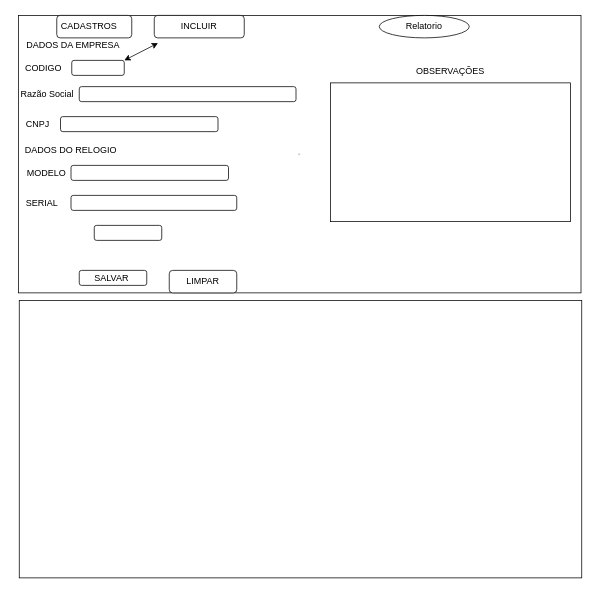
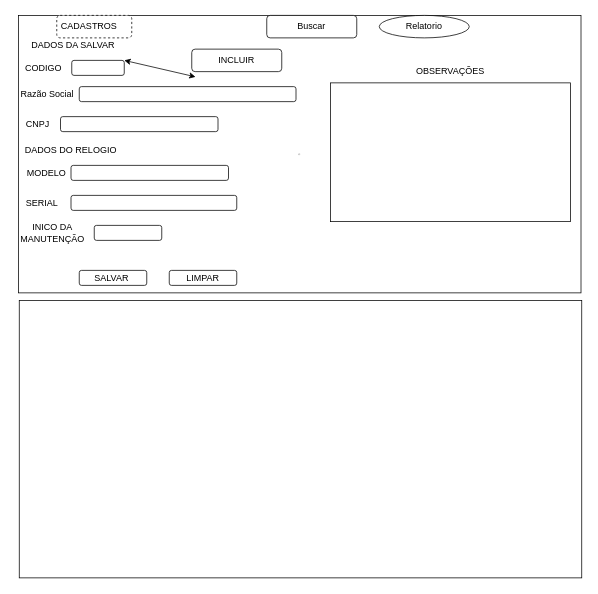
  <mxCell id="0" />
  <mxCell id="1" parent="0" />
  <mxCell id="2" value="&lt;hr&gt;" style="rounded=0;whiteSpace=wrap;html=1;" parent="1" vertex="1"><mxGeometry x="24" y="20" width="750" height="370" as="geometry" /></mxCell>
  <mxCell id="3" value="" style="rounded=0;whiteSpace=wrap;html=1;" parent="1" vertex="1"><mxGeometry x="25" y="400" width="750" height="370" as="geometry" /></mxCell>
- <mxCell id="4" value="&lt;br&gt;&amp;nbsp;CADASTROS&amp;nbsp; &amp;nbsp; &amp;nbsp; &amp;nbsp; &amp;nbsp;&amp;nbsp;" style="rounded=1;whiteSpace=wrap;html=1;" parent="1" vertex="1"><mxGeometry x="75" y="20" width="100" height="30" as="geometry" /></mxCell>
- <mxCell id="5" value="INCLUIR" style="rounded=1;whiteSpace=wrap;html=1;" parent="1" vertex="1"><mxGeometry x="205" y="20" width="120" height="30" as="geometry" /></mxCell>
+ <mxCell id="4" value="&lt;br&gt;&amp;nbsp;CADASTROS&amp;nbsp; &amp;nbsp; &amp;nbsp; &amp;nbsp; &amp;nbsp;&amp;nbsp;" style="rounded=1;whiteSpace=wrap;html=1;dashed=1;" parent="1" vertex="1"><mxGeometry x="75" y="20" width="100" height="30" as="geometry" /></mxCell>
+ <mxCell id="5" value="INCLUIR" style="rounded=1;whiteSpace=wrap;html=1;" parent="1" vertex="1"><mxGeometry x="255" y="65" width="120" height="30" as="geometry" /></mxCell>
+ <mxCell id="6" value="Buscar" style="rounded=1;whiteSpace=wrap;html=1;" parent="1" vertex="1"><mxGeometry x="355" y="20" width="120" height="30" as="geometry" /></mxCell>
  <mxCell id="7" value="Relatorio" style="ellipse;whiteSpace=wrap;html=1;" parent="1" vertex="1"><mxGeometry x="505" y="20" width="120" height="30" as="geometry" /></mxCell>
  <mxCell id="8" value="" style="endArrow=classic;startArrow=classic;html=1;rounded=0;exitX=1;exitY=0;exitDx=0;exitDy=0;entryX=0.042;entryY=1.233;entryDx=0;entryDy=0;entryPerimeter=0;" parent="1" source="9" target="5" edge="1"><mxGeometry width="50" height="50" relative="1" as="geometry"><mxPoint x="145" y="80" as="sourcePoint" /><mxPoint x="235" y="50" as="targetPoint" /></mxGeometry></mxCell>
  <mxCell id="9" value="" style="rounded=1;whiteSpace=wrap;html=1;" parent="1" vertex="1"><mxGeometry x="95" y="80" width="70" height="20" as="geometry" /></mxCell>
  <mxCell id="10" value="CODIGO" style="text;html=1;strokeColor=none;fillColor=none;align=center;verticalAlign=middle;whiteSpace=wrap;rounded=0;" parent="1" vertex="1"><mxGeometry x="25" y="80" width="65" height="20" as="geometry" /></mxCell>
- <mxCell id="11" value="DADOS DA EMPRESA" style="text;html=1;strokeColor=none;fillColor=none;align=center;verticalAlign=middle;whiteSpace=wrap;rounded=0;" parent="1" vertex="1"><mxGeometry x="27.5" y="50" width="137.5" height="20" as="geometry" /></mxCell>
+ <mxCell id="11" value="DADOS DA SALVAR" style="text;html=1;strokeColor=none;fillColor=none;align=center;verticalAlign=middle;whiteSpace=wrap;rounded=0;" parent="1" vertex="1"><mxGeometry x="27.5" y="50" width="137.5" height="20" as="geometry" /></mxCell>
  <mxCell id="12" value="" style="rounded=1;whiteSpace=wrap;html=1;" parent="1" vertex="1"><mxGeometry x="105" y="115" width="289" height="20" as="geometry" /></mxCell>
  <mxCell id="13" value="Razão Social" style="text;html=1;strokeColor=none;fillColor=none;align=center;verticalAlign=middle;whiteSpace=wrap;rounded=0;" parent="1" vertex="1"><mxGeometry x="20" y="110" width="85" height="30" as="geometry" /></mxCell>
  <mxCell id="14" value="" style="rounded=1;whiteSpace=wrap;html=1;" parent="1" vertex="1"><mxGeometry x="80" y="155" width="210" height="20" as="geometry" /></mxCell>
  <mxCell id="15" value="CNPJ" style="text;html=1;strokeColor=none;fillColor=none;align=center;verticalAlign=middle;whiteSpace=wrap;rounded=0;" parent="1" vertex="1"><mxGeometry x="20" y="150" width="60" height="30" as="geometry" /></mxCell>
  <mxCell id="16" value="DADOS DO RELOGIO" style="text;html=1;strokeColor=none;fillColor=none;align=center;verticalAlign=middle;whiteSpace=wrap;rounded=0;" parent="1" vertex="1"><mxGeometry x="25" y="190" width="137.5" height="20" as="geometry" /></mxCell>
  <mxCell id="17" value="MODELO" style="text;html=1;strokeColor=none;fillColor=none;align=center;verticalAlign=middle;whiteSpace=wrap;rounded=0;" parent="1" vertex="1"><mxGeometry x="29" y="220" width="65" height="20" as="geometry" /></mxCell>
  <mxCell id="18" value="SERIAL" style="text;html=1;strokeColor=none;fillColor=none;align=center;verticalAlign=middle;whiteSpace=wrap;rounded=0;" parent="1" vertex="1"><mxGeometry x="22.5" y="260" width="65" height="20" as="geometry" /></mxCell>
  <mxCell id="19" value="" style="rounded=1;whiteSpace=wrap;html=1;" parent="1" vertex="1"><mxGeometry x="94" y="220" width="210" height="20" as="geometry" /></mxCell>
  <mxCell id="20" value="" style="rounded=1;whiteSpace=wrap;html=1;" parent="1" vertex="1"><mxGeometry x="94" y="260" width="221" height="20" as="geometry" /></mxCell>
+ <mxCell id="21" value="INICO DA MANUTENÇÃO" style="text;html=1;strokeColor=none;fillColor=none;align=center;verticalAlign=middle;whiteSpace=wrap;rounded=0;" parent="1" vertex="1"><mxGeometry x="24" y="290" width="91" height="40" as="geometry" /></mxCell>
  <mxCell id="22" value="" style="rounded=1;whiteSpace=wrap;html=1;" parent="1" vertex="1"><mxGeometry x="125" y="300" width="90" height="20" as="geometry" /></mxCell>
  <mxCell id="23" value="SALVAR&amp;nbsp;" style="rounded=1;whiteSpace=wrap;html=1;" parent="1" vertex="1"><mxGeometry x="105" y="360" width="90" height="20" as="geometry" /></mxCell>
  <mxCell id="24" value="" style="rounded=0;whiteSpace=wrap;html=1;" parent="1" vertex="1"><mxGeometry x="440" y="110" width="320" height="185" as="geometry" /></mxCell>
  <mxCell id="25" value="OBSERVAÇÕES" style="text;html=1;strokeColor=none;fillColor=none;align=center;verticalAlign=middle;whiteSpace=wrap;rounded=0;" parent="1" vertex="1"><mxGeometry x="545" y="80" width="110" height="30" as="geometry" /></mxCell>
- <mxCell id="26" value="LIMPAR" style="rounded=1;whiteSpace=wrap;html=1;" parent="1" vertex="1"><mxGeometry x="225" y="360" width="90" height="30" as="geometry" /></mxCell>
+ <mxCell id="26" value="LIMPAR" style="rounded=1;whiteSpace=wrap;html=1;" parent="1" vertex="1"><mxGeometry x="225" y="360" width="90" height="20" as="geometry" /></mxCell>
